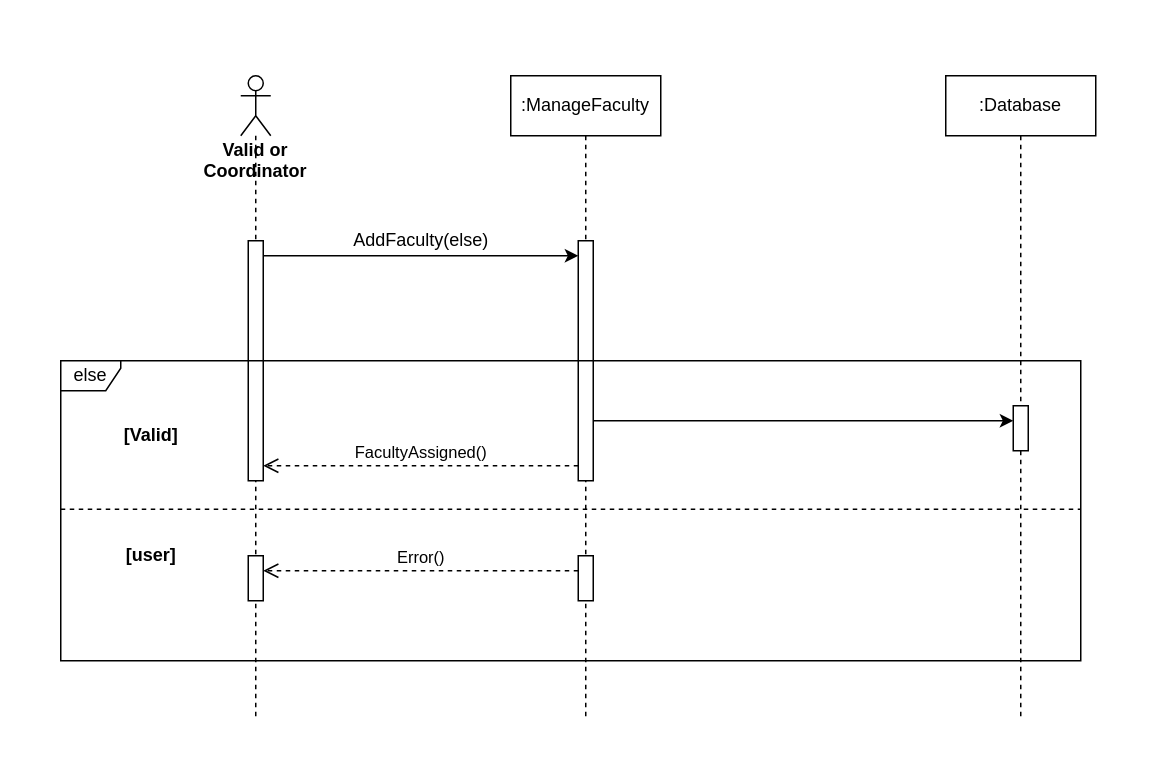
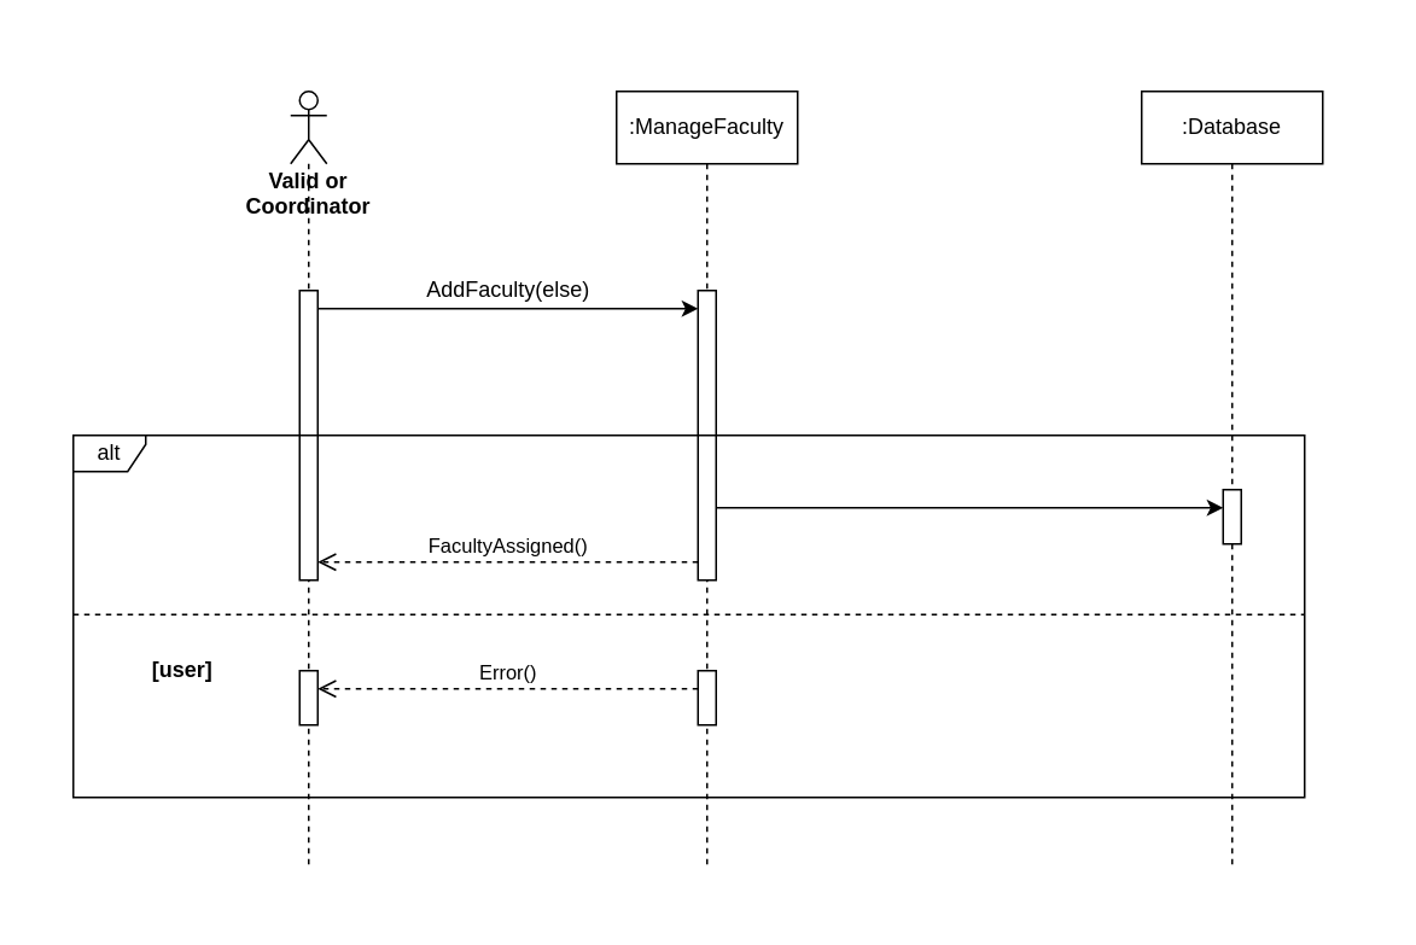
  <mxCell id="0" />
  <mxCell id="1" parent="0" />
  <mxCell id="2" value="" style="rounded=0;whiteSpace=wrap;html=1;strokeColor=none;" parent="1" vertex="1"><mxGeometry x="20" y="20" width="740" height="480" as="geometry" /></mxCell>
  <mxCell id="3" value="&lt;b&gt;Valid or Coordinator&lt;/b&gt;" style="shape=umlLifeline;participant=umlActor;perimeter=lifelinePerimeter;whiteSpace=wrap;html=1;container=1;collapsible=0;recursiveResize=0;verticalAlign=top;spacingTop=36;outlineConnect=0;" parent="1" vertex="1"><mxGeometry x="160" y="50" width="20" height="430" as="geometry" /></mxCell>
  <mxCell id="4" value="" style="html=1;points=[];perimeter=orthogonalPerimeter;" parent="3" vertex="1"><mxGeometry x="5" y="110" width="10" height="160" as="geometry" /></mxCell>
  <mxCell id="5" value="" style="html=1;points=[];perimeter=orthogonalPerimeter;" parent="3" vertex="1"><mxGeometry x="5" y="320" width="10" height="30" as="geometry" /></mxCell>
  <mxCell id="6" value=":ManageFaculty" style="shape=umlLifeline;perimeter=lifelinePerimeter;whiteSpace=wrap;html=1;container=1;collapsible=0;recursiveResize=0;outlineConnect=0;" parent="1" vertex="1"><mxGeometry x="340" y="50" width="100" height="430" as="geometry" /></mxCell>
  <mxCell id="7" value="" style="html=1;points=[];perimeter=orthogonalPerimeter;" parent="6" vertex="1"><mxGeometry x="45" y="110" width="10" height="160" as="geometry" /></mxCell>
  <mxCell id="8" value="" style="html=1;points=[];perimeter=orthogonalPerimeter;" parent="6" vertex="1"><mxGeometry x="45" y="320" width="10" height="30" as="geometry" /></mxCell>
  <mxCell id="9" value=":Database" style="shape=umlLifeline;perimeter=lifelinePerimeter;whiteSpace=wrap;html=1;container=1;collapsible=0;recursiveResize=0;outlineConnect=0;" parent="1" vertex="1"><mxGeometry x="630" y="50" width="100" height="430" as="geometry" /></mxCell>
  <mxCell id="10" value="" style="endArrow=classic;html=1;" parent="1" source="4" target="7" edge="1"><mxGeometry width="50" height="50" relative="1" as="geometry"><mxPoint x="230" y="240" as="sourcePoint" /><mxPoint x="280" y="190" as="targetPoint" /><Array as="points"><mxPoint x="280" y="170" /></Array></mxGeometry></mxCell>
  <mxCell id="11" value="AddFaculty(else)" style="text;html=1;align=center;verticalAlign=middle;resizable=0;points=[];autosize=1;" parent="1" vertex="1"><mxGeometry x="225" y="150" width="110" height="20" as="geometry" /></mxCell>
- <mxCell id="12" value="else" style="shape=umlFrame;whiteSpace=wrap;html=1;width=40;height=20;" parent="1" vertex="1"><mxGeometry x="40" y="240" width="680" height="200" as="geometry" /></mxCell>
+ <mxCell id="12" value="alt" style="shape=umlFrame;whiteSpace=wrap;html=1;width=40;height=20;" parent="1" vertex="1"><mxGeometry x="40" y="240" width="680" height="200" as="geometry" /></mxCell>
  <mxCell id="13" value="" style="endArrow=none;dashed=1;html=1;entryX=1;entryY=0.495;entryDx=0;entryDy=0;entryPerimeter=0;exitX=0;exitY=0.495;exitDx=0;exitDy=0;exitPerimeter=0;" parent="1" source="12" target="12" edge="1"><mxGeometry width="50" height="50" relative="1" as="geometry"><mxPoint x="190" y="410" as="sourcePoint" /><mxPoint x="240" y="360" as="targetPoint" /></mxGeometry></mxCell>
- <mxCell id="14" value="&lt;b&gt;[Valid]&lt;/b&gt;" style="text;html=1;align=center;verticalAlign=middle;resizable=0;points=[];autosize=1;" parent="1" vertex="1"><mxGeometry x="75" y="280" width="50" height="20" as="geometry" /></mxCell>
  <mxCell id="15" value="&lt;b&gt;[user]&lt;/b&gt;" style="text;html=1;align=center;verticalAlign=middle;resizable=0;points=[];autosize=1;" parent="1" vertex="1"><mxGeometry x="75" y="360" width="50" height="20" as="geometry" /></mxCell>
  <mxCell id="16" value="" style="html=1;points=[];perimeter=orthogonalPerimeter;" parent="1" vertex="1"><mxGeometry x="675" y="270" width="10" height="30" as="geometry" /></mxCell>
  <mxCell id="17" value="" style="endArrow=classic;html=1;" parent="1" source="7" target="16" edge="1"><mxGeometry width="50" height="50" relative="1" as="geometry"><mxPoint x="460" y="320" as="sourcePoint" /><mxPoint x="510" y="270" as="targetPoint" /><Array as="points"><mxPoint x="540" y="280" /></Array></mxGeometry></mxCell>
  <mxCell id="18" value="FacultyAssigned()" style="html=1;verticalAlign=bottom;endArrow=open;dashed=1;endSize=8;" parent="1" source="7" target="4" edge="1"><mxGeometry relative="1" as="geometry"><mxPoint x="360" y="300" as="sourcePoint" /><mxPoint x="180" y="240" as="targetPoint" /><Array as="points"><mxPoint x="280" y="310" /></Array></mxGeometry></mxCell>
  <mxCell id="19" value="Error()" style="html=1;verticalAlign=bottom;endArrow=open;dashed=1;endSize=8;" parent="1" source="8" target="5" edge="1"><mxGeometry relative="1" as="geometry"><mxPoint x="370" y="380" as="sourcePoint" /><mxPoint x="200" y="381" as="targetPoint" /><Array as="points"><mxPoint x="280" y="380" /></Array></mxGeometry></mxCell>
